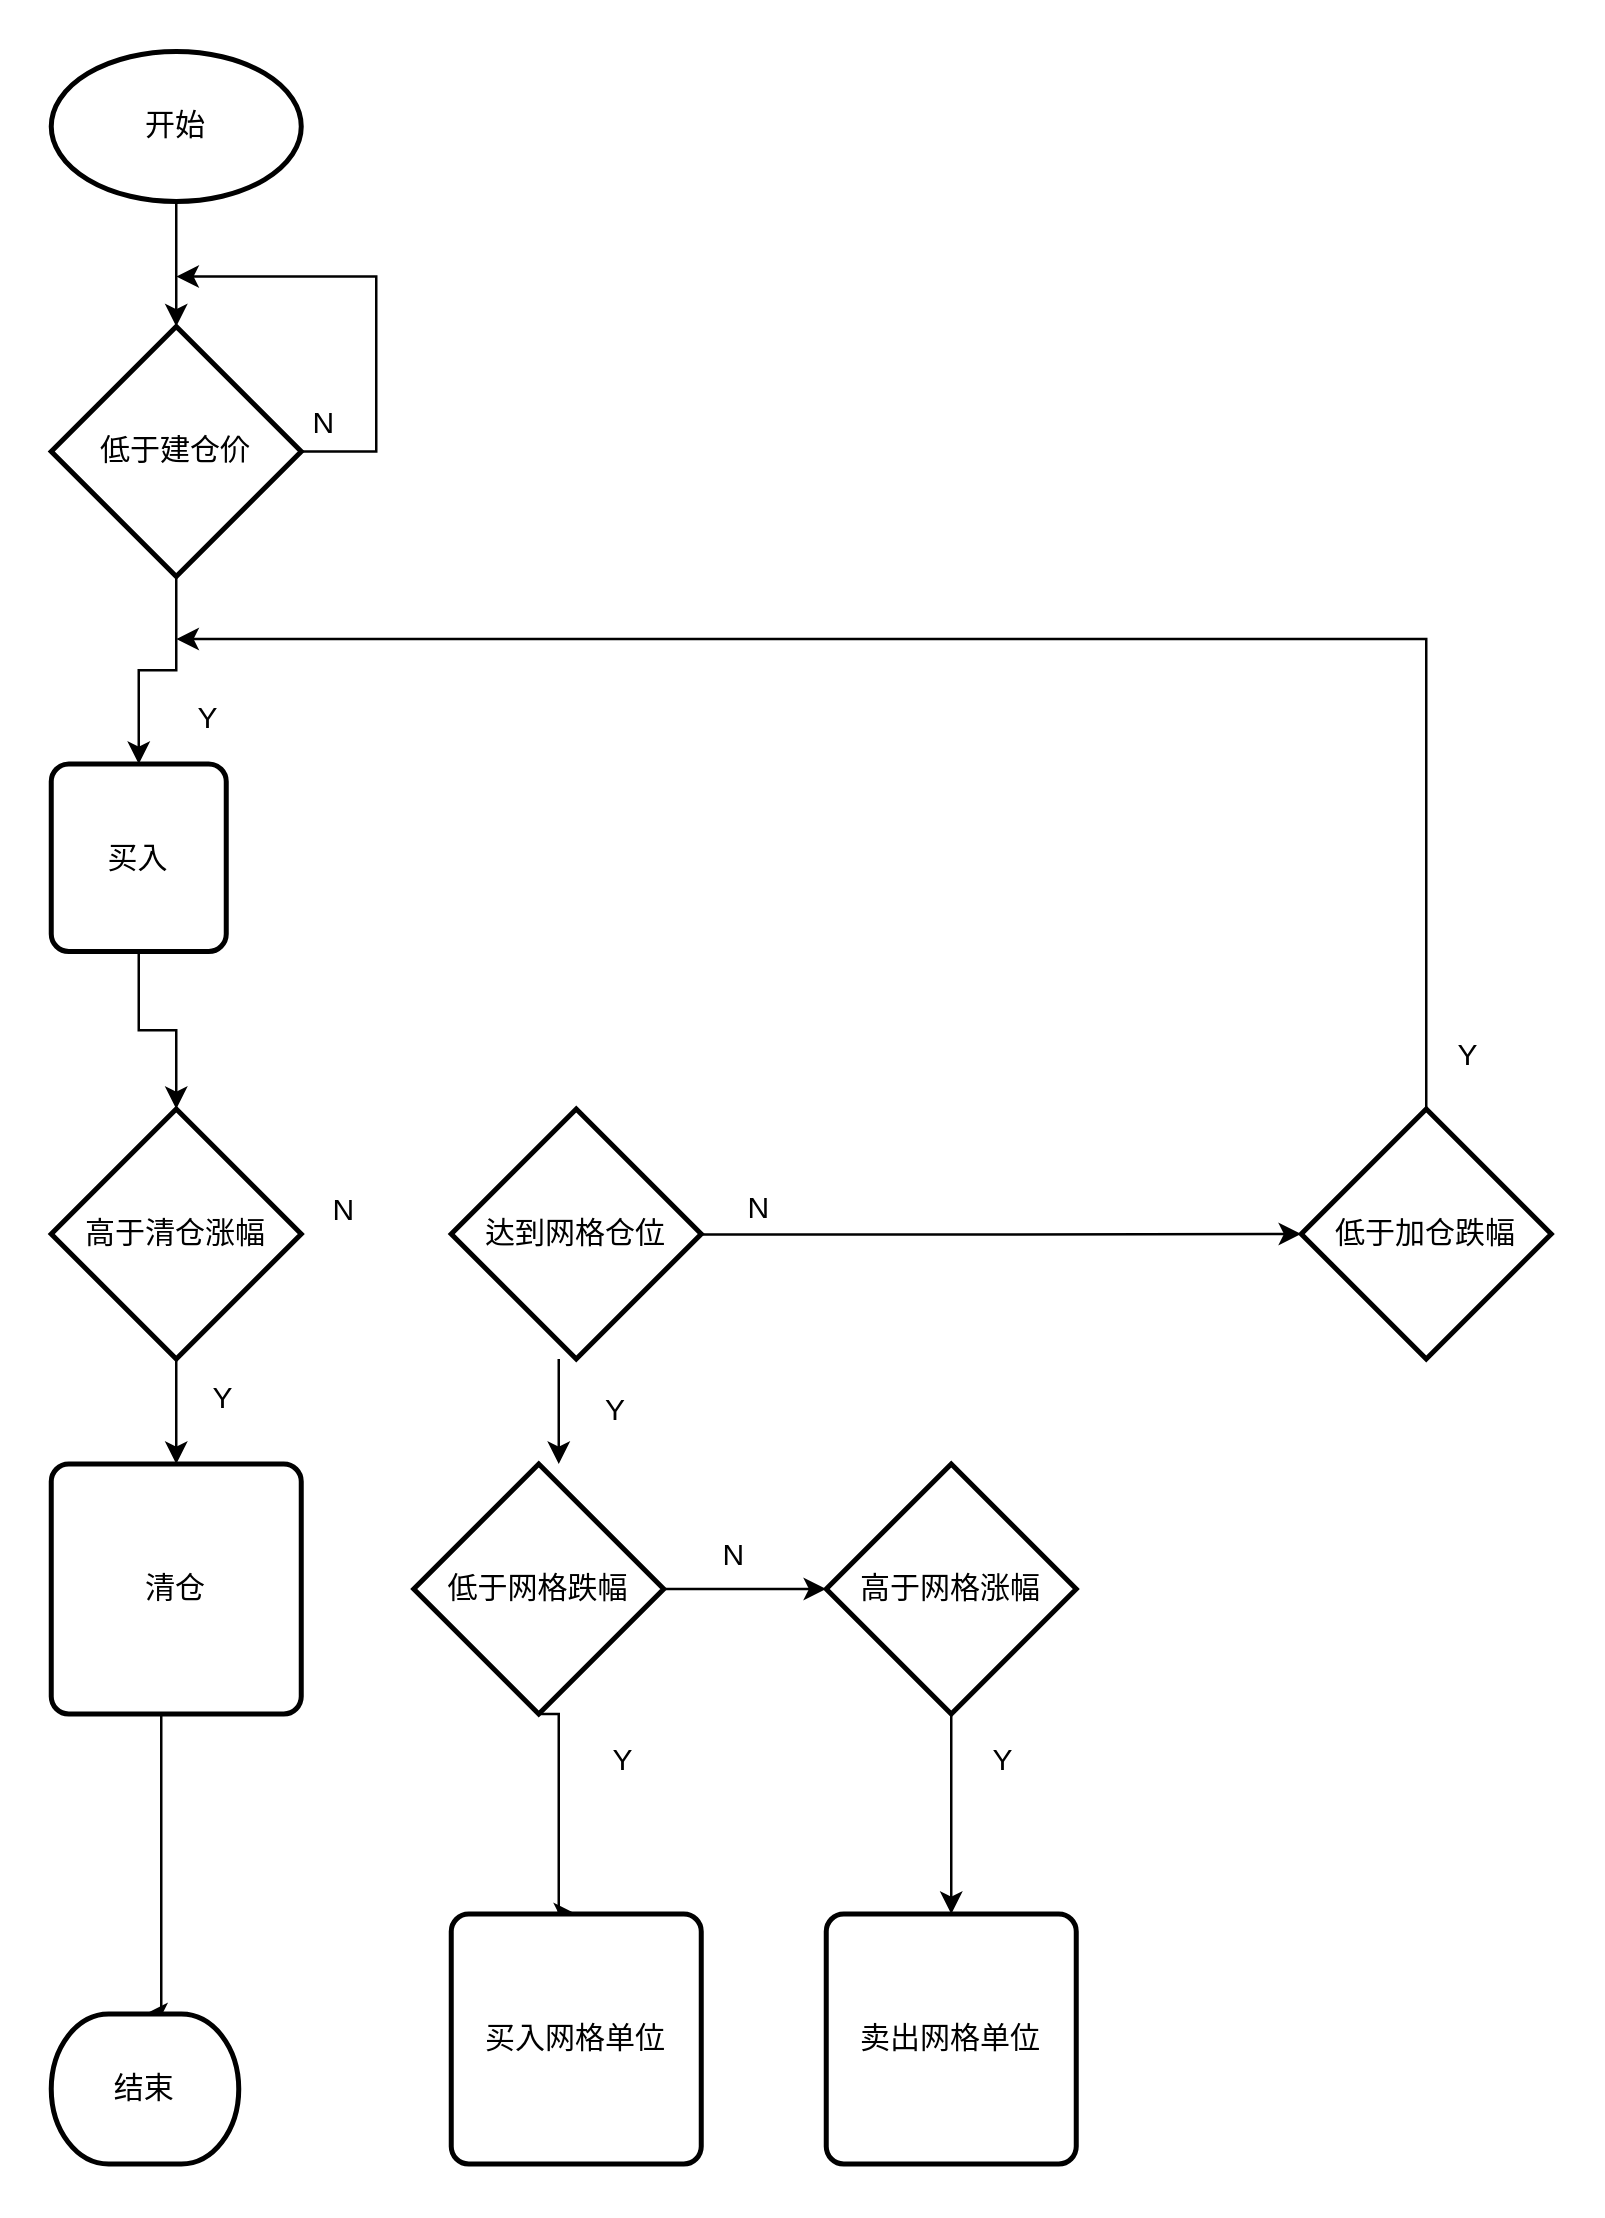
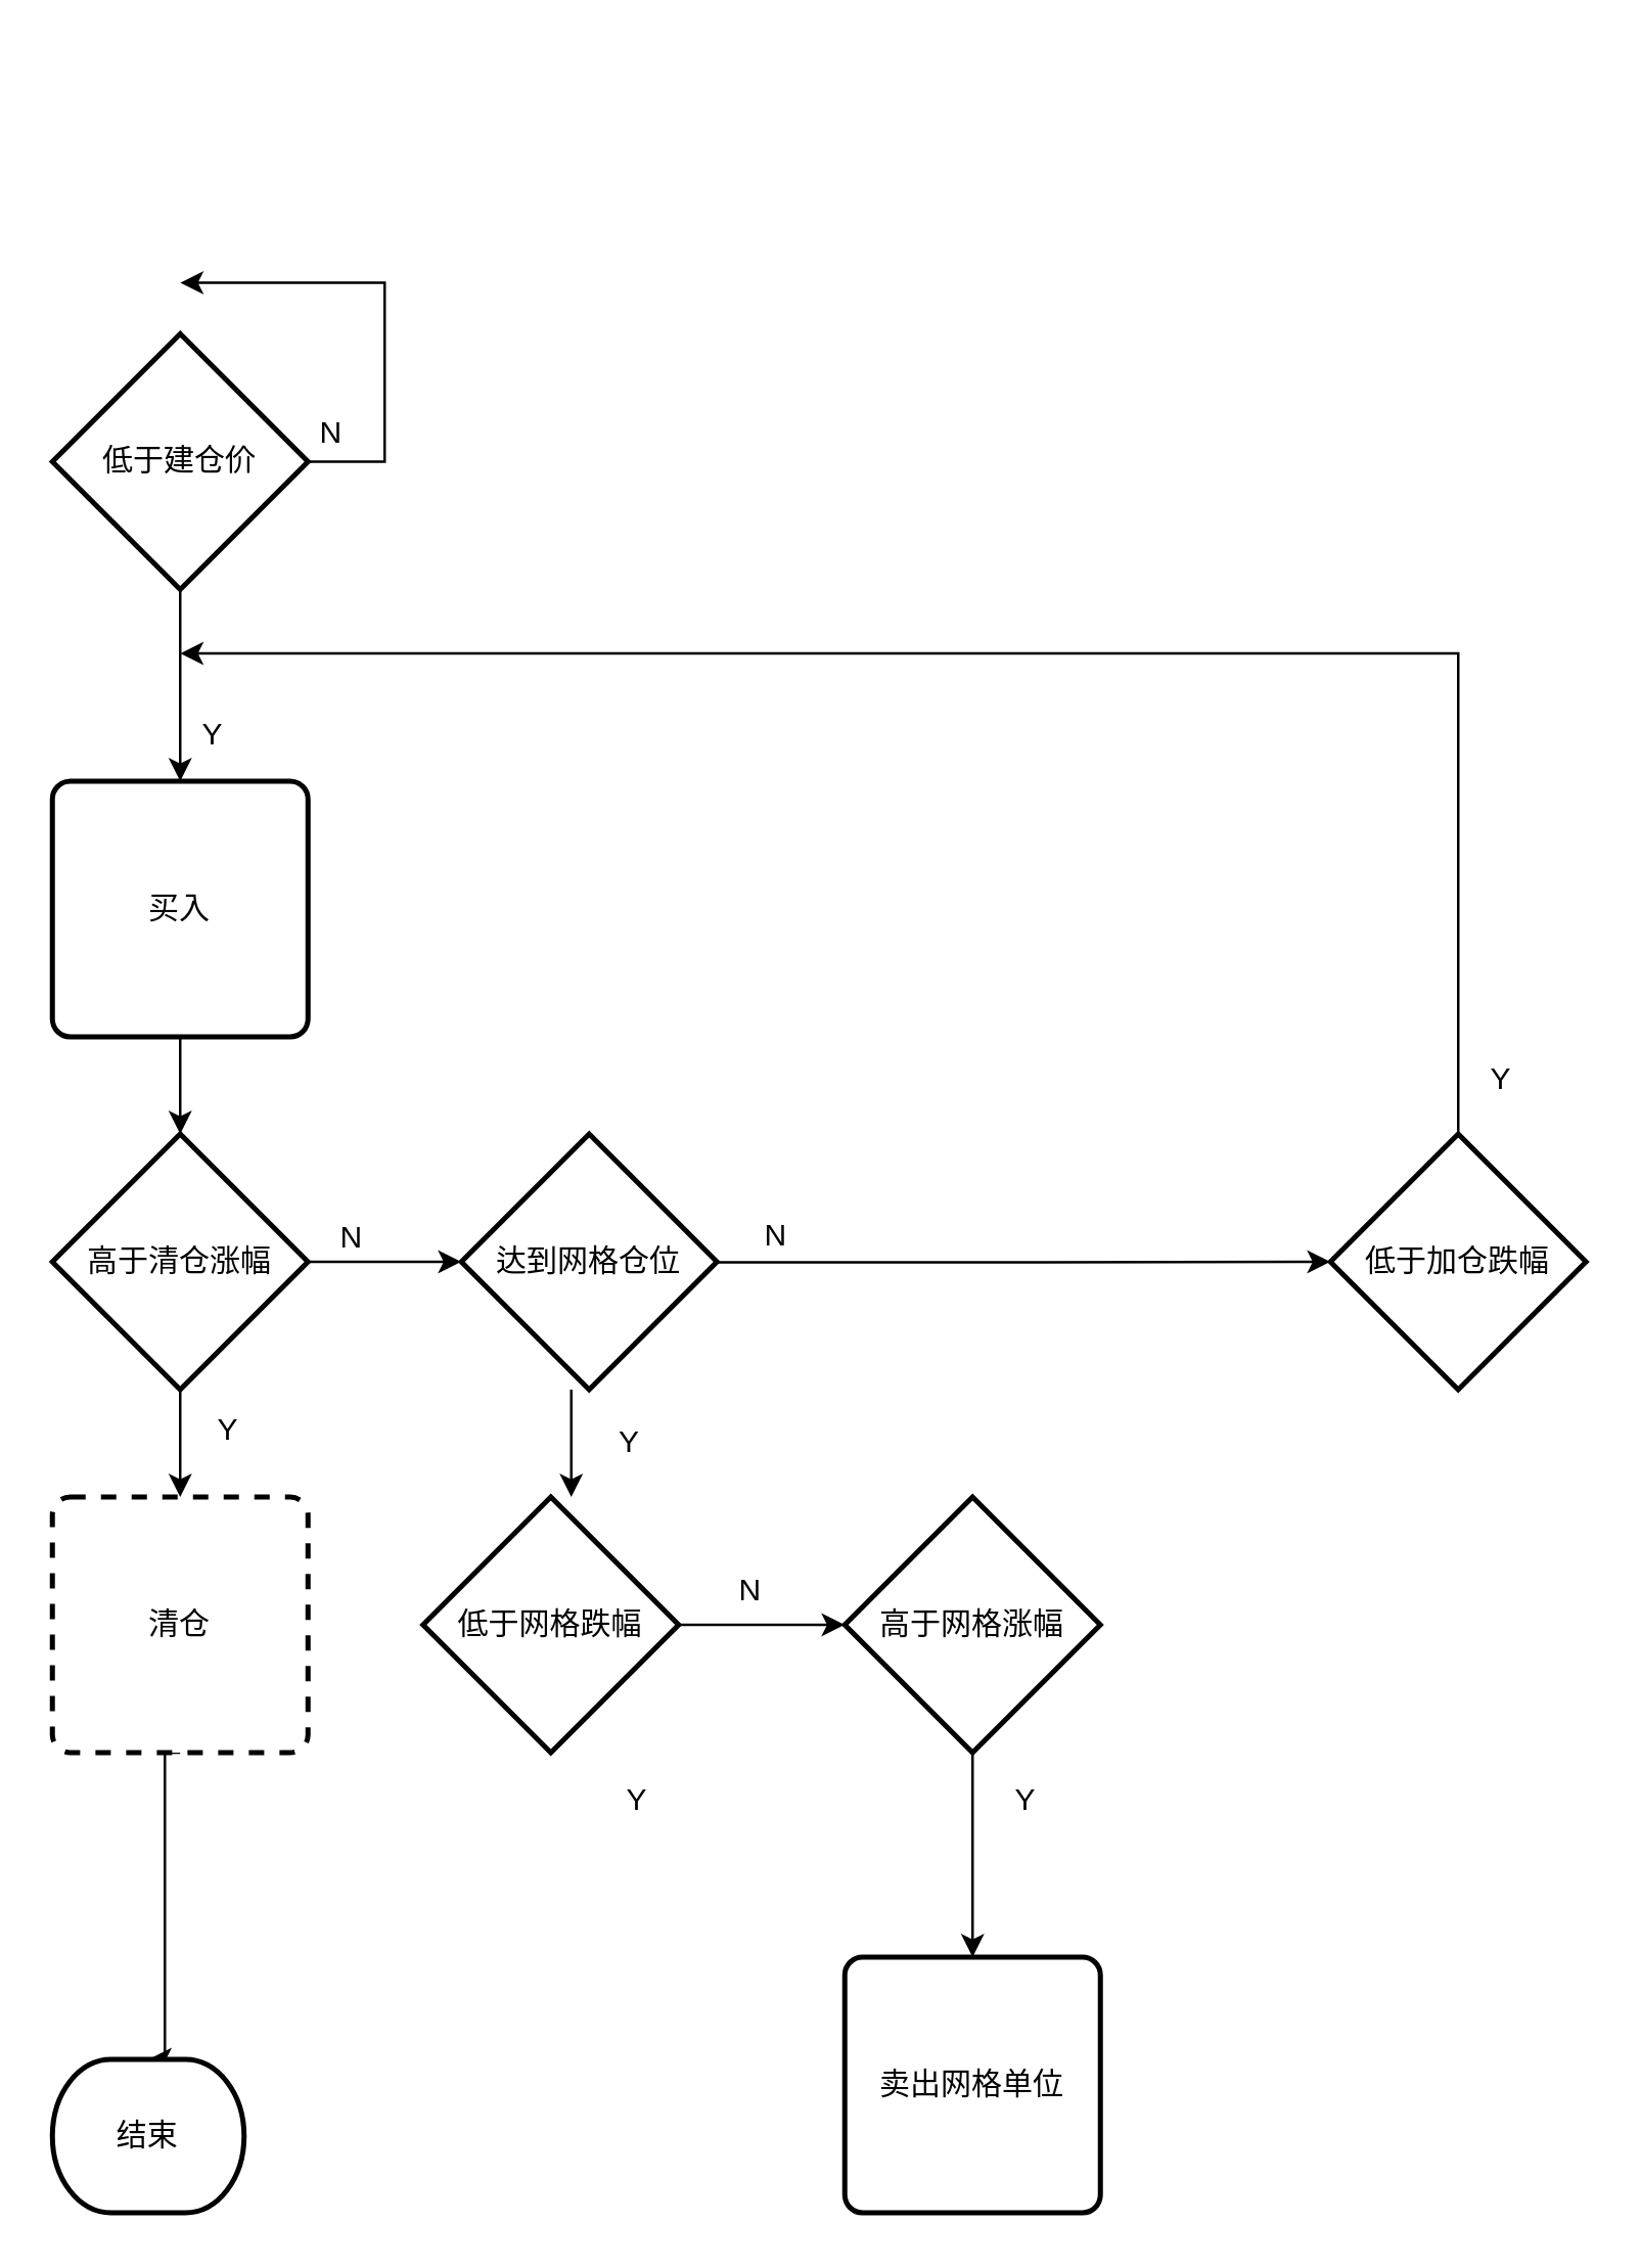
  <mxCell id="0" />
  <mxCell id="1" parent="0" />
- <mxCell id="2" value="" style="edgeStyle=orthogonalEdgeStyle;rounded=0;orthogonalLoop=1;jettySize=auto;html=1;entryX=0.5;entryY=0;entryDx=0;entryDy=0;entryPerimeter=0;" edge="1" parent="1" source="3" target="6"><mxGeometry relative="1" as="geometry"><mxPoint x="70" y="160" as="targetPoint" /></mxGeometry></mxCell>
- <mxCell id="3" value="开始" style="strokeWidth=2;html=1;shape=mxgraph.flowchart.start_1;whiteSpace=wrap;" vertex="1" parent="1"><mxGeometry x="20" y="20" width="100" height="60" as="geometry" /></mxCell>
  <mxCell id="4" style="edgeStyle=orthogonalEdgeStyle;rounded=0;orthogonalLoop=1;jettySize=auto;html=1;exitX=0.5;exitY=1;exitDx=0;exitDy=0;exitPerimeter=0;" edge="1" parent="1" source="6" target="8"><mxGeometry relative="1" as="geometry" /></mxCell>
  <mxCell id="5" style="edgeStyle=orthogonalEdgeStyle;rounded=0;orthogonalLoop=1;jettySize=auto;html=1;exitX=1;exitY=0.5;exitDx=0;exitDy=0;exitPerimeter=0;" edge="1" parent="1" source="6"><mxGeometry relative="1" as="geometry"><mxPoint x="70" y="110" as="targetPoint" /><mxPoint x="123" y="180" as="sourcePoint" /><Array as="points"><mxPoint x="150" y="180" /><mxPoint x="150" y="110" /></Array></mxGeometry></mxCell>
  <mxCell id="6" value="低于建仓价" style="strokeWidth=2;html=1;shape=mxgraph.flowchart.decision;whiteSpace=wrap;" vertex="1" parent="1"><mxGeometry x="20" y="130" width="100" height="100" as="geometry" /></mxCell>
  <mxCell id="7" style="edgeStyle=orthogonalEdgeStyle;rounded=0;orthogonalLoop=1;jettySize=auto;html=1;exitX=0.5;exitY=1;exitDx=0;exitDy=0;entryX=0.5;entryY=0;entryDx=0;entryDy=0;entryPerimeter=0;" edge="1" parent="1" source="8" target="24"><mxGeometry relative="1" as="geometry" /></mxCell>
- <mxCell id="8" value="买入" style="rounded=1;whiteSpace=wrap;html=1;absoluteArcSize=1;arcSize=14;strokeWidth=2;" vertex="1" parent="1"><mxGeometry x="20" y="305" width="70" height="75" as="geometry" /></mxCell>
+ <mxCell id="8" value="买入" style="rounded=1;whiteSpace=wrap;html=1;absoluteArcSize=1;arcSize=14;strokeWidth=2;" vertex="1" parent="1"><mxGeometry x="20" y="305" width="100" height="100" as="geometry" /></mxCell>
  <mxCell id="9" value="N" style="text;html=1;resizable=0;points=[];autosize=1;align=left;verticalAlign=top;spacingTop=-4;" vertex="1" parent="1"><mxGeometry x="123" y="159" width="20" height="20" as="geometry" /></mxCell>
  <mxCell id="10" value="Y&lt;br&gt;" style="text;html=1;resizable=0;points=[];autosize=1;align=left;verticalAlign=top;spacingTop=-4;" vertex="1" parent="1"><mxGeometry x="77" y="277" width="20" height="20" as="geometry" /></mxCell>
  <mxCell id="11" style="edgeStyle=orthogonalEdgeStyle;rounded=0;orthogonalLoop=1;jettySize=auto;html=1;exitX=0.5;exitY=0;exitDx=0;exitDy=0;exitPerimeter=0;" edge="1" parent="1" source="12"><mxGeometry relative="1" as="geometry"><mxPoint x="70" y="255" as="targetPoint" /><Array as="points"><mxPoint x="570" y="255" /></Array></mxGeometry></mxCell>
  <mxCell id="12" value="低于加仓跌幅" style="strokeWidth=2;html=1;shape=mxgraph.flowchart.decision;whiteSpace=wrap;" vertex="1" parent="1"><mxGeometry x="520" y="443" width="100" height="100" as="geometry" /></mxCell>
  <mxCell id="13" style="edgeStyle=elbowEdgeStyle;rounded=0;orthogonalLoop=1;jettySize=auto;html=1;exitX=1;exitY=0.5;exitDx=0;exitDy=0;exitPerimeter=0;entryX=0;entryY=0.5;entryDx=0;entryDy=0;entryPerimeter=0;" edge="1" parent="1" target="12"><mxGeometry relative="1" as="geometry"><mxPoint x="279.529" y="493.235" as="sourcePoint" /><mxPoint x="359.529" y="493.235" as="targetPoint" /></mxGeometry></mxCell>
  <mxCell id="14" style="edgeStyle=elbowEdgeStyle;rounded=0;orthogonalLoop=1;jettySize=auto;html=1;exitX=0.5;exitY=1;exitDx=0;exitDy=0;exitPerimeter=0;" edge="1" parent="1" source="16"><mxGeometry relative="1" as="geometry"><mxPoint x="230.118" y="543.471" as="targetPoint" /></mxGeometry></mxCell>
  <mxCell id="15" value="" style="edgeStyle=elbowEdgeStyle;rounded=0;orthogonalLoop=1;jettySize=auto;html=1;" edge="1" parent="1" source="16" target="19"><mxGeometry relative="1" as="geometry" /></mxCell>
  <mxCell id="16" value="达到网格仓位" style="strokeWidth=2;html=1;shape=mxgraph.flowchart.decision;whiteSpace=wrap;" vertex="1" parent="1"><mxGeometry x="180" y="443" width="100" height="100" as="geometry" /></mxCell>
  <mxCell id="17" value="" style="edgeStyle=elbowEdgeStyle;rounded=0;orthogonalLoop=1;jettySize=auto;html=1;" edge="1" parent="1" source="19" target="21"><mxGeometry relative="1" as="geometry" /></mxCell>
- <mxCell id="18" style="edgeStyle=elbowEdgeStyle;rounded=0;orthogonalLoop=1;jettySize=auto;html=1;exitX=0.5;exitY=1;exitDx=0;exitDy=0;exitPerimeter=0;entryX=0.5;entryY=0;entryDx=0;entryDy=0;" edge="1" parent="1" source="19" target="33"><mxGeometry relative="1" as="geometry" /></mxCell>
  <mxCell id="19" value="低于网格跌幅" style="strokeWidth=2;html=1;shape=mxgraph.flowchart.decision;whiteSpace=wrap;" vertex="1" parent="1"><mxGeometry x="165" y="585" width="100" height="100" as="geometry" /></mxCell>
  <mxCell id="20" style="edgeStyle=elbowEdgeStyle;rounded=0;orthogonalLoop=1;jettySize=auto;html=1;exitX=0.5;exitY=1;exitDx=0;exitDy=0;exitPerimeter=0;entryX=0.5;entryY=0;entryDx=0;entryDy=0;" edge="1" parent="1" source="21" target="34"><mxGeometry relative="1" as="geometry" /></mxCell>
  <mxCell id="21" value="高于网格涨幅" style="strokeWidth=2;html=1;shape=mxgraph.flowchart.decision;whiteSpace=wrap;" vertex="1" parent="1"><mxGeometry x="330" y="585" width="100" height="100" as="geometry" /></mxCell>
  <mxCell id="22" style="edgeStyle=orthogonalEdgeStyle;rounded=0;orthogonalLoop=1;jettySize=auto;html=1;exitX=0.5;exitY=1;exitDx=0;exitDy=0;exitPerimeter=0;entryX=0.5;entryY=0;entryDx=0;entryDy=0;" edge="1" parent="1" source="24" target="26"><mxGeometry relative="1" as="geometry" /></mxCell>
+ <mxCell id="23" style="edgeStyle=elbowEdgeStyle;rounded=0;orthogonalLoop=1;jettySize=auto;html=1;exitX=1;exitY=0.5;exitDx=0;exitDy=0;exitPerimeter=0;entryX=0;entryY=0.5;entryDx=0;entryDy=0;entryPerimeter=0;" edge="1" parent="1" source="24" target="16"><mxGeometry relative="1" as="geometry" /></mxCell>
  <mxCell id="24" value="高于清仓涨幅" style="strokeWidth=2;html=1;shape=mxgraph.flowchart.decision;whiteSpace=wrap;" vertex="1" parent="1"><mxGeometry x="20" y="443" width="100" height="100" as="geometry" /></mxCell>
  <mxCell id="25" style="edgeStyle=elbowEdgeStyle;rounded=0;orthogonalLoop=1;jettySize=auto;html=1;exitX=0.5;exitY=1;exitDx=0;exitDy=0;entryX=0.5;entryY=0;entryDx=0;entryDy=0;entryPerimeter=0;" edge="1" parent="1" source="26" target="30"><mxGeometry relative="1" as="geometry" /></mxCell>
- <mxCell id="26" value="清仓" style="rounded=1;whiteSpace=wrap;html=1;absoluteArcSize=1;arcSize=14;strokeWidth=2;" vertex="1" parent="1"><mxGeometry x="20" y="585" width="100" height="100" as="geometry" /></mxCell>
+ <mxCell id="26" value="清仓" style="rounded=1;whiteSpace=wrap;html=1;absoluteArcSize=1;arcSize=14;strokeWidth=2;dashed=1;" vertex="1" parent="1"><mxGeometry x="20" y="585" width="100" height="100" as="geometry" /></mxCell>
  <mxCell id="27" value="N" style="text;html=1;resizable=0;points=[];autosize=1;align=left;verticalAlign=top;spacingTop=-4;" vertex="1" parent="1"><mxGeometry x="297" y="473" width="20" height="20" as="geometry" /></mxCell>
  <mxCell id="28" value="Y" style="text;html=1;resizable=0;points=[];autosize=1;align=left;verticalAlign=top;spacingTop=-4;" vertex="1" parent="1"><mxGeometry x="83" y="549" width="20" height="20" as="geometry" /></mxCell>
  <mxCell id="29" value="N" style="text;html=1;resizable=0;points=[];autosize=1;align=left;verticalAlign=top;spacingTop=-4;" vertex="1" parent="1"><mxGeometry x="131" y="474" width="20" height="20" as="geometry" /></mxCell>
  <mxCell id="30" value="结束&lt;br&gt;" style="strokeWidth=2;html=1;shape=mxgraph.flowchart.terminator;whiteSpace=wrap;" vertex="1" parent="1"><mxGeometry x="20" y="805" width="75" height="60" as="geometry" /></mxCell>
  <mxCell id="31" value="Y" style="text;html=1;resizable=0;points=[];autosize=1;align=left;verticalAlign=top;spacingTop=-4;" vertex="1" parent="1"><mxGeometry x="240" y="554" width="20" height="20" as="geometry" /></mxCell>
  <mxCell id="32" value="N" style="text;html=1;resizable=0;points=[];autosize=1;align=left;verticalAlign=top;spacingTop=-4;" vertex="1" parent="1"><mxGeometry x="287" y="612" width="20" height="20" as="geometry" /></mxCell>
- <mxCell id="33" value="买入网格单位" style="rounded=1;whiteSpace=wrap;html=1;absoluteArcSize=1;arcSize=14;strokeWidth=2;" vertex="1" parent="1"><mxGeometry x="180" y="765" width="100" height="100" as="geometry" /></mxCell>
  <mxCell id="34" value="卖出网格单位" style="rounded=1;whiteSpace=wrap;html=1;absoluteArcSize=1;arcSize=14;strokeWidth=2;" vertex="1" parent="1"><mxGeometry x="330" y="765" width="100" height="100" as="geometry" /></mxCell>
  <mxCell id="35" value="Y" style="text;html=1;resizable=0;points=[];autosize=1;align=left;verticalAlign=top;spacingTop=-4;" vertex="1" parent="1"><mxGeometry x="243" y="694" width="20" height="20" as="geometry" /></mxCell>
  <mxCell id="36" value="Y" style="text;html=1;resizable=0;points=[];autosize=1;align=left;verticalAlign=top;spacingTop=-4;" vertex="1" parent="1"><mxGeometry x="395" y="694" width="20" height="20" as="geometry" /></mxCell>
  <mxCell id="37" value="Y" style="text;html=1;resizable=0;points=[];autosize=1;align=left;verticalAlign=top;spacingTop=-4;" vertex="1" parent="1"><mxGeometry x="581" y="412" width="20" height="20" as="geometry" /></mxCell>
